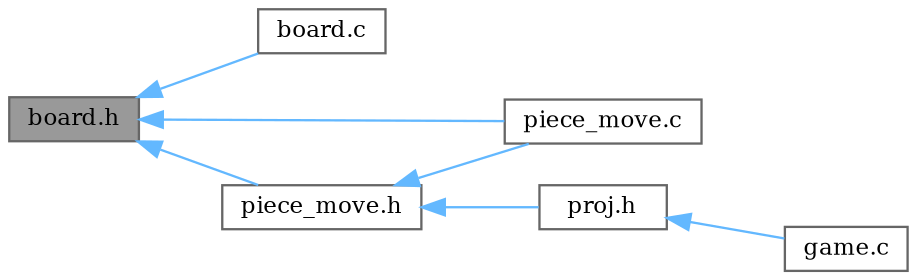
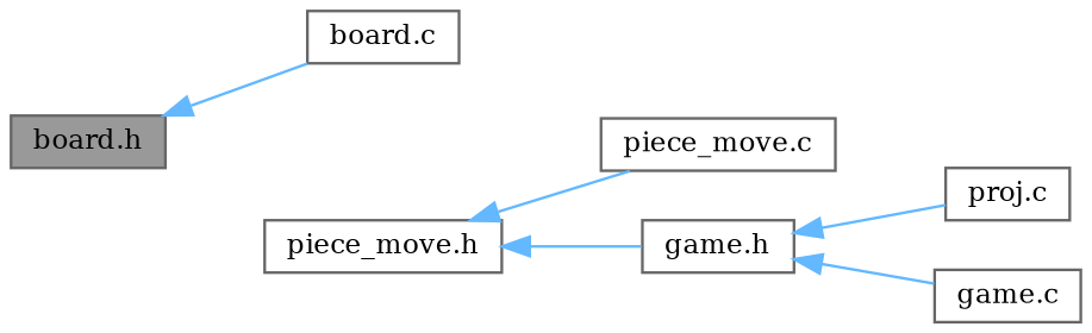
  digraph {
    fontname="DejaVu Serif"
    rankdir=LR
    node [color=grey40 fillcolor=white fontname="DejaVu Serif" fontsize=10 shape=box style=filled]
    edge [color=steelblue1 dir=back fontname="DejaVu Serif" fontsize=10 labelfontname=Helvetica labelfontsize=10 style=solid]
    n1 [color=gray40 fillcolor=grey60 fontcolor=black height=0.2 label="board.h" width=0.4]
    n2 [height=0.2 label="board.c" width=0.4]
    n3 [height=0.2 label="piece_move.c" width=0.4]
    n4 [height=0.2 label="piece_move.h" width=0.4]
-   n5 [height=0.2 label="proj.h" width=0.4]
+   n5 [height=0.2 label="game.h" width=0.4]
+   n6 [height=0.2 label="proj.c" width=0.4]
    n7 [height=0.2 label="game.c" width=0.4]
    n1 -> n2
-   n1 -> n3
-   n1 -> n4
    n4 -> n3
    n4 -> n5
+   n5 -> n6
    n5 -> n7
  }
